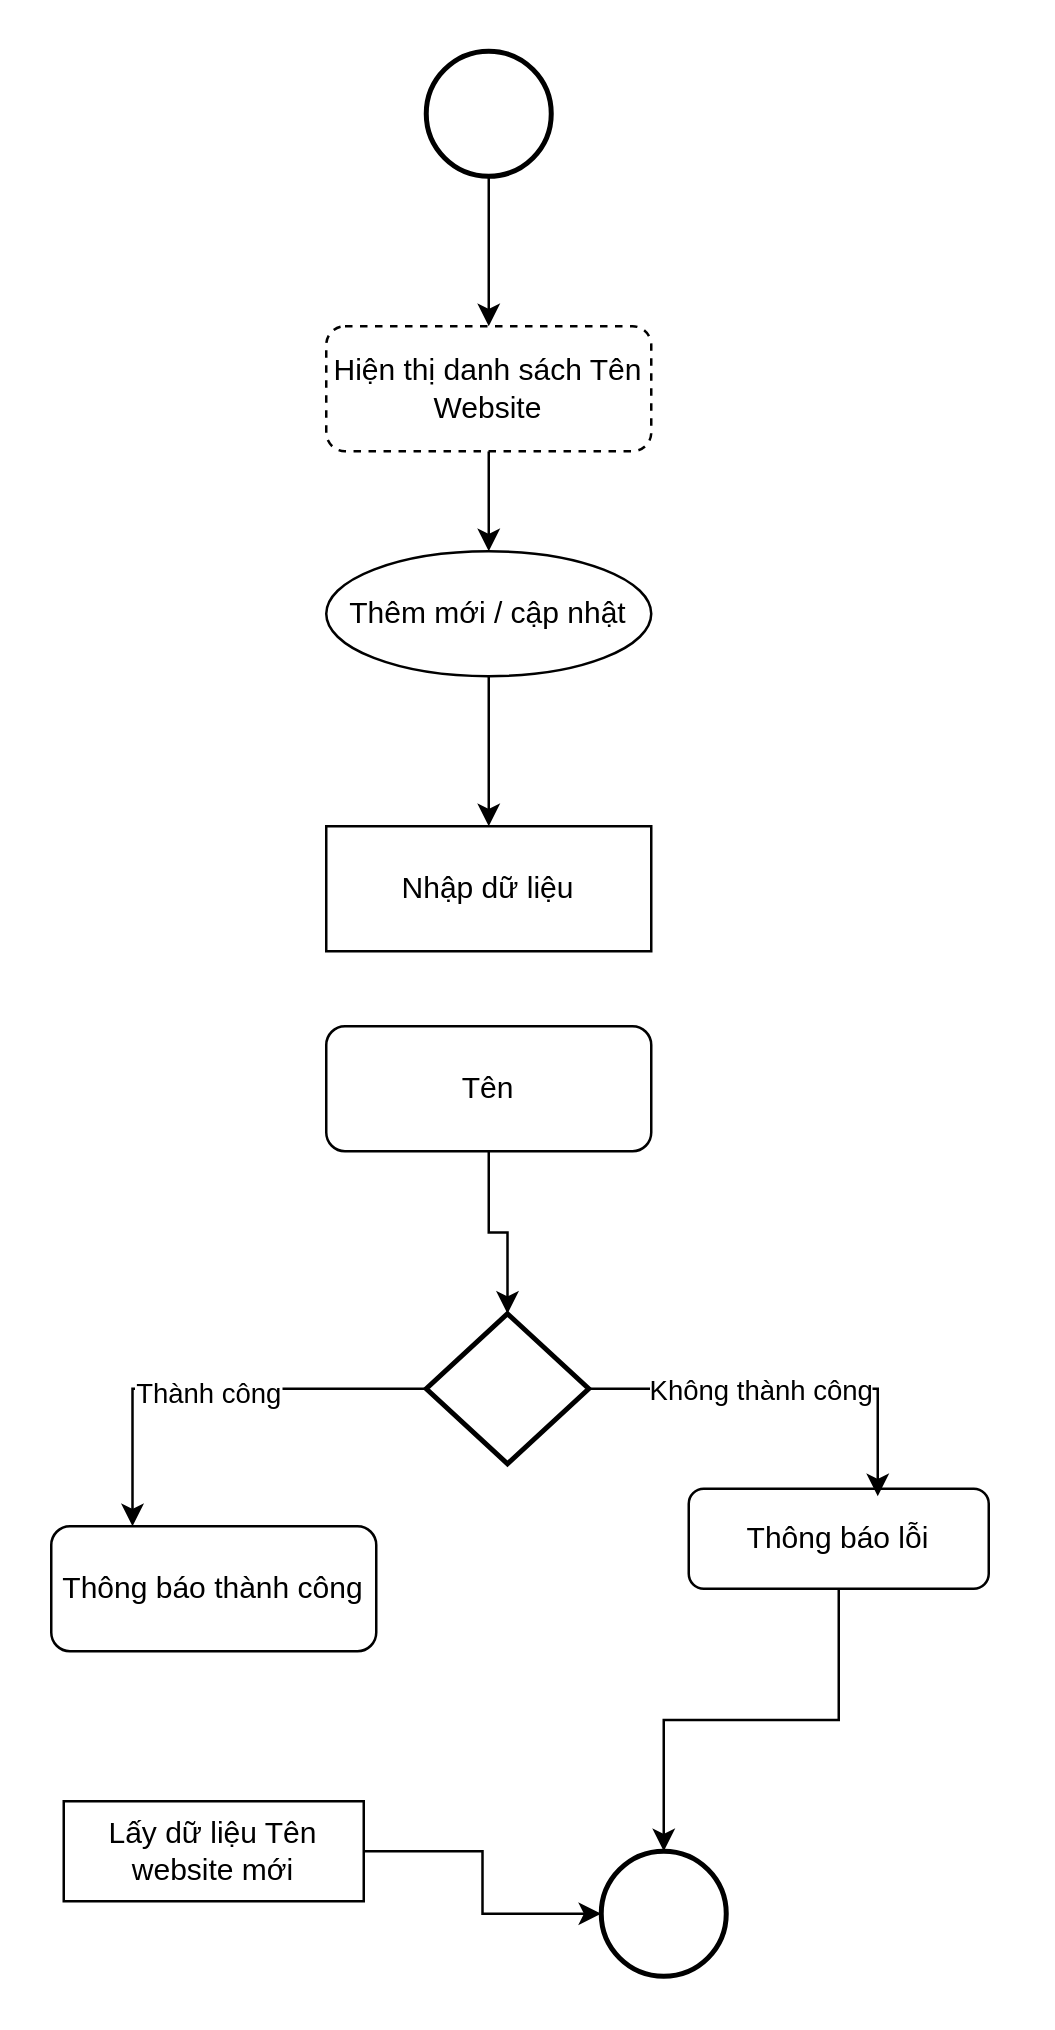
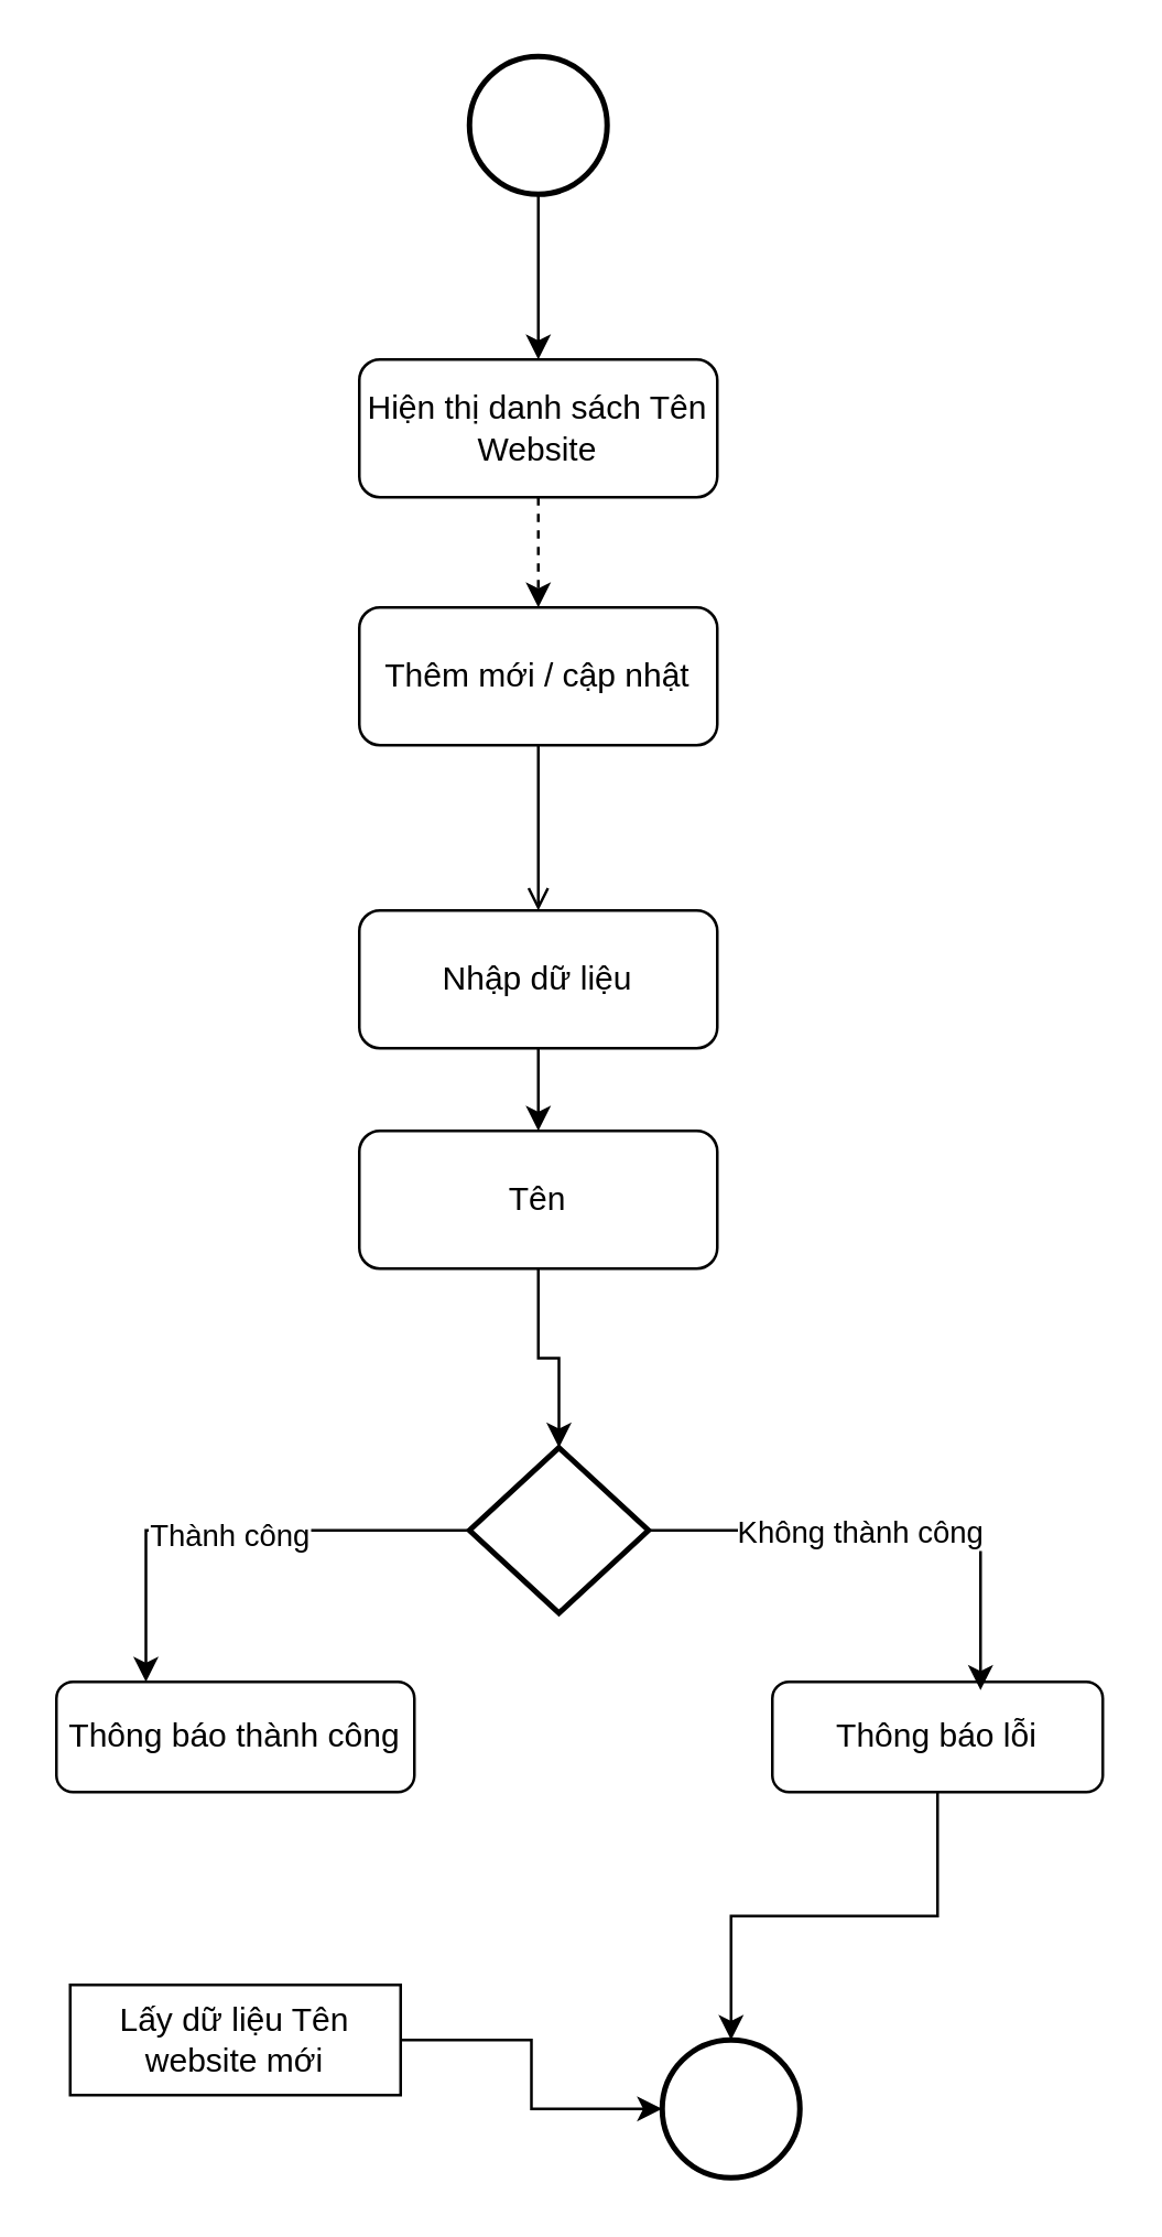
  <mxCell id="0" />
  <mxCell id="1" parent="0" />
  <mxCell id="2" style="edgeStyle=orthogonalEdgeStyle;rounded=0;orthogonalLoop=1;jettySize=auto;html=1;" edge="1" parent="1" source="3" target="6"><mxGeometry relative="1" as="geometry" /></mxCell>
  <mxCell id="3" value="" style="strokeWidth=2;html=1;shape=mxgraph.flowchart.start_2;whiteSpace=wrap;" vertex="1" parent="1"><mxGeometry x="170" y="20" width="50" height="50" as="geometry" /></mxCell>
  <mxCell id="4" value="" style="strokeWidth=2;html=1;shape=mxgraph.flowchart.start_2;whiteSpace=wrap;" vertex="1" parent="1"><mxGeometry x="240" y="740" width="50" height="50" as="geometry" /></mxCell>
- <mxCell id="5" value="" style="edgeStyle=orthogonalEdgeStyle;rounded=0;orthogonalLoop=1;jettySize=auto;html=1;" edge="1" parent="1" source="6" target="8"><mxGeometry relative="1" as="geometry" /></mxCell>
- <mxCell id="6" value="Hiện thị danh sách Tên Website" style="rounded=1;whiteSpace=wrap;html=1;dashed=1;" vertex="1" parent="1"><mxGeometry x="130" y="130" width="130" height="50" as="geometry" /></mxCell>
- <mxCell id="7" value="" style="edgeStyle=orthogonalEdgeStyle;rounded=0;orthogonalLoop=1;jettySize=auto;html=1;" edge="1" parent="1" source="8" target="13"><mxGeometry relative="1" as="geometry" /></mxCell>
- <mxCell id="8" value="Thêm mới / cập nhật" style="ellipse;whiteSpace=wrap;html=1;" vertex="1" parent="1"><mxGeometry x="130" y="220" width="130" height="50" as="geometry" /></mxCell>
+ <mxCell id="5" value="" style="edgeStyle=orthogonalEdgeStyle;rounded=0;orthogonalLoop=1;jettySize=auto;html=1;dashed=1;" edge="1" parent="1" source="6" target="8"><mxGeometry relative="1" as="geometry" /></mxCell>
+ <mxCell id="6" value="Hiện thị danh sách Tên Website" style="rounded=1;whiteSpace=wrap;html=1;" vertex="1" parent="1"><mxGeometry x="130" y="130" width="130" height="50" as="geometry" /></mxCell>
+ <mxCell id="7" value="" style="edgeStyle=orthogonalEdgeStyle;rounded=0;orthogonalLoop=1;jettySize=auto;html=1;endArrow=open;" edge="1" parent="1" source="8" target="13"><mxGeometry relative="1" as="geometry" /></mxCell>
+ <mxCell id="8" value="Thêm mới / cập nhật" style="rounded=1;whiteSpace=wrap;html=1;" vertex="1" parent="1"><mxGeometry x="130" y="220" width="130" height="50" as="geometry" /></mxCell>
  <mxCell id="9" style="edgeStyle=orthogonalEdgeStyle;rounded=0;orthogonalLoop=1;jettySize=auto;html=1;entryX=0.25;entryY=0;entryDx=0;entryDy=0;" edge="1" parent="1" source="11" target="16"><mxGeometry relative="1" as="geometry" /></mxCell>
  <mxCell id="10" value="Thành công" style="edgeLabel;html=1;align=center;verticalAlign=middle;resizable=0;points=[];" vertex="1" connectable="0" parent="9"><mxGeometry x="0.019" y="1" relative="1" as="geometry"><mxPoint as="offset" /></mxGeometry></mxCell>
  <mxCell id="11" value="" style="strokeWidth=2;html=1;shape=mxgraph.flowchart.decision;whiteSpace=wrap;" vertex="1" parent="1"><mxGeometry x="170" y="525" width="65" height="60" as="geometry" /></mxCell>
- <mxCell id="13" value="Nhập dữ liệu" style="whiteSpace=wrap;html=1;rounded=0;" vertex="1" parent="1"><mxGeometry x="130" y="330" width="130" height="50" as="geometry" /></mxCell>
+ <mxCell id="12" value="" style="edgeStyle=orthogonalEdgeStyle;rounded=0;orthogonalLoop=1;jettySize=auto;html=1;" edge="1" parent="1" source="13" target="15"><mxGeometry relative="1" as="geometry" /></mxCell>
+ <mxCell id="13" value="Nhập dữ liệu" style="rounded=1;whiteSpace=wrap;html=1;" vertex="1" parent="1"><mxGeometry x="130" y="330" width="130" height="50" as="geometry" /></mxCell>
  <mxCell id="14" value="" style="edgeStyle=orthogonalEdgeStyle;rounded=0;orthogonalLoop=1;jettySize=auto;html=1;" edge="1" parent="1" source="15" target="11"><mxGeometry relative="1" as="geometry" /></mxCell>
  <mxCell id="15" value="Tên" style="rounded=1;whiteSpace=wrap;html=1;" vertex="1" parent="1"><mxGeometry x="130" y="410" width="130" height="50" as="geometry" /></mxCell>
- <mxCell id="16" value="Thông báo thành công" style="rounded=1;whiteSpace=wrap;html=1;" vertex="1" parent="1"><mxGeometry x="20" y="610" width="130" height="50" as="geometry" /></mxCell>
+ <mxCell id="16" value="Thông báo thành công" style="rounded=1;whiteSpace=wrap;html=1;" vertex="1" parent="1"><mxGeometry x="20" y="610" width="130" height="40" as="geometry" /></mxCell>
  <mxCell id="17" style="edgeStyle=orthogonalEdgeStyle;rounded=0;orthogonalLoop=1;jettySize=auto;html=1;" edge="1" parent="1" source="18" target="4"><mxGeometry relative="1" as="geometry" /></mxCell>
  <mxCell id="18" value="Lấy dữ liệu Tên website mới" style="whiteSpace=wrap;html=1;fontSize=12;glass=0;strokeWidth=1;shadow=0;rounded=0;" vertex="1" parent="1"><mxGeometry x="25" y="720" width="120" height="40" as="geometry" /></mxCell>
  <mxCell id="19" style="edgeStyle=orthogonalEdgeStyle;rounded=0;orthogonalLoop=1;jettySize=auto;html=1;entryX=0.5;entryY=0;entryDx=0;entryDy=0;entryPerimeter=0;" edge="1" parent="1" source="20" target="4"><mxGeometry relative="1" as="geometry"><mxPoint x="310" y="720" as="targetPoint" /></mxGeometry></mxCell>
- <mxCell id="20" value="Thông báo lỗi" style="rounded=1;whiteSpace=wrap;html=1;fontSize=12;glass=0;strokeWidth=1;shadow=0;" vertex="1" parent="1"><mxGeometry x="275" y="595" width="120" height="40" as="geometry" /></mxCell>
+ <mxCell id="20" value="Thông báo lỗi" style="rounded=1;whiteSpace=wrap;html=1;fontSize=12;glass=0;strokeWidth=1;shadow=0;" vertex="1" parent="1"><mxGeometry x="280" y="610" width="120" height="40" as="geometry" /></mxCell>
  <mxCell id="21" style="edgeStyle=orthogonalEdgeStyle;rounded=0;orthogonalLoop=1;jettySize=auto;html=1;entryX=0.63;entryY=0.075;entryDx=0;entryDy=0;entryPerimeter=0;" edge="1" parent="1" source="11" target="20"><mxGeometry relative="1" as="geometry" /></mxCell>
  <mxCell id="22" value="Không thành công" style="edgeLabel;html=1;align=center;verticalAlign=middle;resizable=0;points=[];" vertex="1" connectable="0" parent="21"><mxGeometry x="-0.144" relative="1" as="geometry"><mxPoint as="offset" /></mxGeometry></mxCell>
